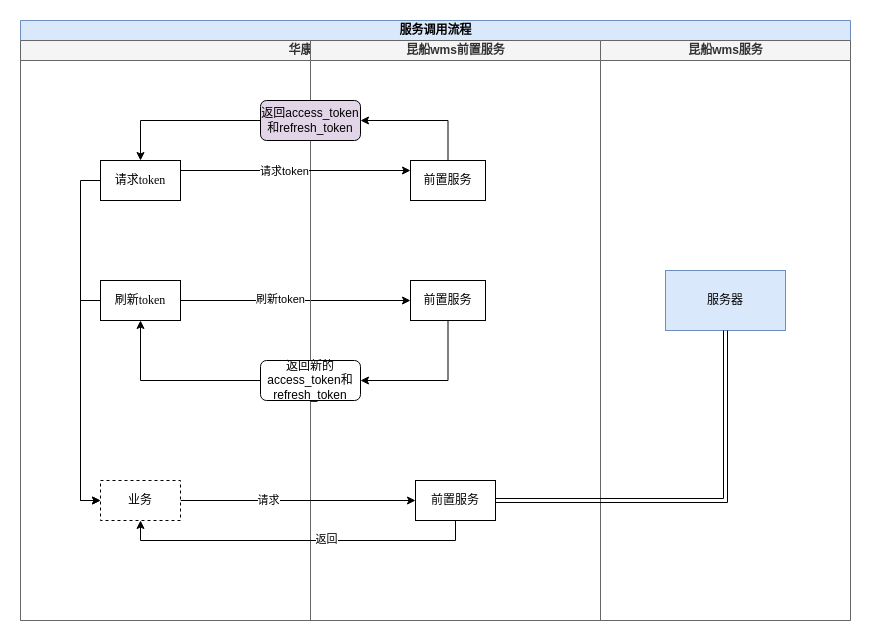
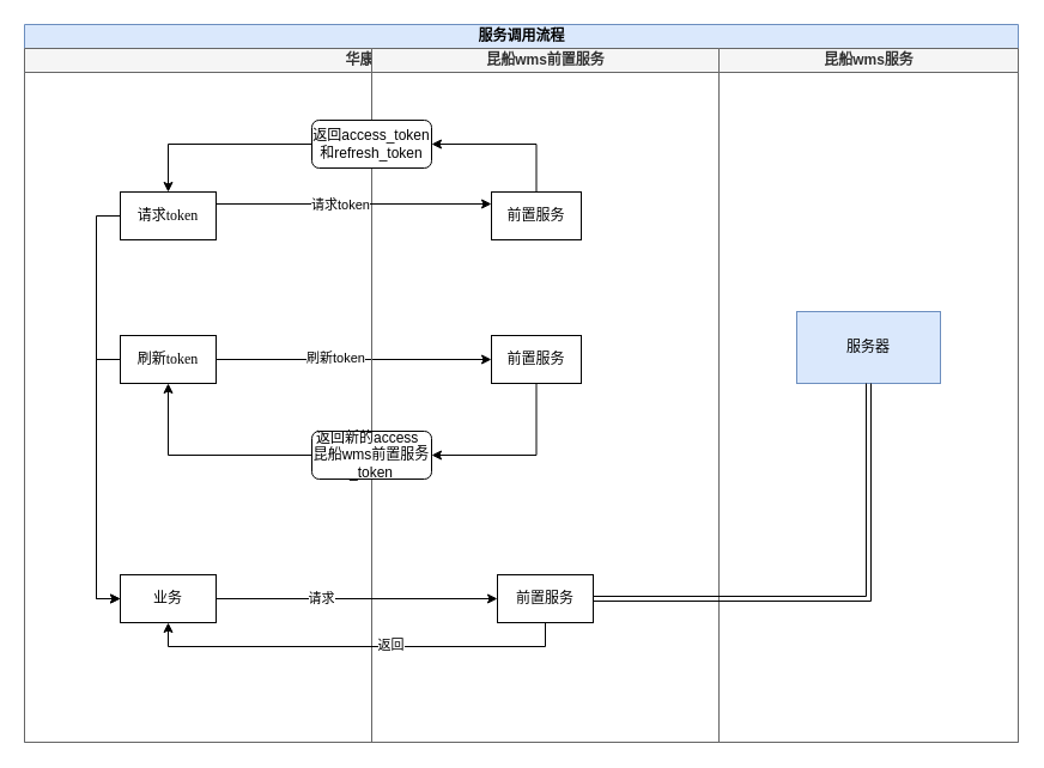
  <mxCell id="0" />
  <mxCell id="1" parent="0" />
  <mxCell id="2" value="服务调用流程" style="swimlane;html=1;childLayout=stackLayout;startSize=20;rounded=0;shadow=0;comic=0;labelBackgroundColor=none;strokeWidth=1;fontFamily=Verdana;fontSize=12;align=center;fillColor=#dae8fc;strokeColor=#6c8ebf;" parent="1" vertex="1"><mxGeometry x="20" y="20" width="830" height="600" as="geometry" /></mxCell>
  <mxCell id="3" value="华康BIP" style="swimlane;html=1;startSize=20;fillColor=#f5f5f5;fontColor=#333333;strokeColor=#666666;" parent="2" vertex="1"><mxGeometry y="20" width="580" height="580" as="geometry"><mxRectangle y="20" width="40" height="490" as="alternateBounds" /></mxGeometry></mxCell>
  <mxCell id="4" style="edgeStyle=orthogonalEdgeStyle;rounded=0;orthogonalLoop=1;jettySize=auto;html=1;exitX=1;exitY=1;exitDx=0;exitDy=0;entryX=0;entryY=0.75;entryDx=0;entryDy=0;" edge="1" parent="3"><mxGeometry relative="1" as="geometry"><mxPoint x="160" y="270" as="sourcePoint" /><mxPoint x="390" y="260" as="targetPoint" /><Array as="points"><mxPoint x="160" y="260" /></Array></mxGeometry></mxCell>
  <mxCell id="5" value="刷新token" style="edgeLabel;html=1;align=center;verticalAlign=middle;resizable=0;points=[];" vertex="1" connectable="0" parent="4"><mxGeometry x="-0.094" y="2" relative="1" as="geometry"><mxPoint as="offset" /></mxGeometry></mxCell>
  <mxCell id="6" style="edgeStyle=orthogonalEdgeStyle;rounded=0;orthogonalLoop=1;jettySize=auto;html=1;exitX=0;exitY=0.5;exitDx=0;exitDy=0;entryX=0;entryY=0.5;entryDx=0;entryDy=0;" edge="1" parent="3" source="7" target="24"><mxGeometry relative="1" as="geometry" /></mxCell>
  <mxCell id="7" value="请求token" style="rounded=0;whiteSpace=wrap;html=1;shadow=0;comic=0;labelBackgroundColor=none;strokeWidth=1;fontFamily=Verdana;fontSize=12;align=center;arcSize=50;" parent="3" vertex="1"><mxGeometry x="80" y="120" width="80" height="40" as="geometry" /></mxCell>
  <mxCell id="8" style="edgeStyle=orthogonalEdgeStyle;rounded=0;orthogonalLoop=1;jettySize=auto;html=1;exitX=0;exitY=0.5;exitDx=0;exitDy=0;entryX=0.5;entryY=0;entryDx=0;entryDy=0;" edge="1" parent="3" source="11" target="7"><mxGeometry relative="1" as="geometry" /></mxCell>
  <mxCell id="9" value="昆船wms前置服务" style="swimlane;html=1;startSize=20;fillColor=#f5f5f5;fontColor=#333333;strokeColor=#666666;" parent="3" vertex="1"><mxGeometry x="290" width="290" height="580" as="geometry" /></mxCell>
  <mxCell id="10" value="前置服务" style="rounded=0;whiteSpace=wrap;html=1;" vertex="1" parent="9"><mxGeometry x="100" y="120" width="75" height="40" as="geometry" /></mxCell>
- <mxCell id="11" value="返回access_token和refresh_token" style="rounded=1;whiteSpace=wrap;html=1;fillColor=#e1d5e7;" vertex="1" parent="9"><mxGeometry x="-50" y="60" width="100" height="40" as="geometry" /></mxCell>
+ <mxCell id="11" value="返回access_token和refresh_token" style="rounded=1;whiteSpace=wrap;html=1;" vertex="1" parent="9"><mxGeometry x="-50" y="60" width="100" height="40" as="geometry" /></mxCell>
  <mxCell id="12" style="edgeStyle=orthogonalEdgeStyle;rounded=0;orthogonalLoop=1;jettySize=auto;html=1;exitX=0.5;exitY=0;exitDx=0;exitDy=0;entryX=1;entryY=0.5;entryDx=0;entryDy=0;" edge="1" parent="9" source="10" target="11"><mxGeometry relative="1" as="geometry" /></mxCell>
  <mxCell id="13" style="edgeStyle=orthogonalEdgeStyle;rounded=0;orthogonalLoop=1;jettySize=auto;html=1;exitX=0.5;exitY=1;exitDx=0;exitDy=0;entryX=1;entryY=0.5;entryDx=0;entryDy=0;" edge="1" parent="9" source="14" target="15"><mxGeometry relative="1" as="geometry" /></mxCell>
  <mxCell id="14" value="前置服务" style="rounded=0;whiteSpace=wrap;html=1;" vertex="1" parent="9"><mxGeometry x="100" y="240" width="75" height="40" as="geometry" /></mxCell>
- <mxCell id="15" value="返回新的access_token和refresh_token" style="rounded=1;whiteSpace=wrap;html=1;" vertex="1" parent="9"><mxGeometry x="-50" y="320" width="100" height="40" as="geometry" /></mxCell>
+ <mxCell id="15" value="返回新的access_昆船wms前置服务_token" style="rounded=1;whiteSpace=wrap;html=1;" vertex="1" parent="9"><mxGeometry x="-50" y="320" width="100" height="40" as="geometry" /></mxCell>
  <mxCell id="16" value="前置服务" style="rounded=0;whiteSpace=wrap;html=1;" vertex="1" parent="9"><mxGeometry x="105" y="440" width="80" height="40" as="geometry" /></mxCell>
  <mxCell id="17" style="edgeStyle=orthogonalEdgeStyle;rounded=0;orthogonalLoop=1;jettySize=auto;html=1;exitX=1;exitY=0.5;exitDx=0;exitDy=0;entryX=0;entryY=0.5;entryDx=0;entryDy=0;" edge="1" parent="3"><mxGeometry relative="1" as="geometry"><mxPoint x="160" y="130" as="sourcePoint" /><mxPoint x="390" y="130" as="targetPoint" /></mxGeometry></mxCell>
  <mxCell id="18" value="请求token" style="edgeLabel;html=1;align=center;verticalAlign=middle;resizable=0;points=[];" vertex="1" connectable="0" parent="17"><mxGeometry x="-0.101" relative="1" as="geometry"><mxPoint as="offset" /></mxGeometry></mxCell>
  <mxCell id="19" style="edgeStyle=orthogonalEdgeStyle;rounded=0;orthogonalLoop=1;jettySize=auto;html=1;exitX=0;exitY=0.5;exitDx=0;exitDy=0;entryX=0;entryY=0.5;entryDx=0;entryDy=0;" edge="1" parent="3" source="20" target="24"><mxGeometry relative="1" as="geometry" /></mxCell>
  <mxCell id="20" value="刷新token" style="rounded=0;whiteSpace=wrap;html=1;shadow=0;comic=0;labelBackgroundColor=none;strokeWidth=1;fontFamily=Verdana;fontSize=12;align=center;arcSize=50;" vertex="1" parent="3"><mxGeometry x="80" y="240" width="80" height="40" as="geometry" /></mxCell>
  <mxCell id="21" style="edgeStyle=orthogonalEdgeStyle;rounded=0;orthogonalLoop=1;jettySize=auto;html=1;exitX=0;exitY=0.5;exitDx=0;exitDy=0;entryX=0.5;entryY=1;entryDx=0;entryDy=0;" edge="1" parent="3" source="15" target="20"><mxGeometry relative="1" as="geometry" /></mxCell>
  <mxCell id="22" style="edgeStyle=orthogonalEdgeStyle;rounded=0;orthogonalLoop=1;jettySize=auto;html=1;exitX=1;exitY=0.5;exitDx=0;exitDy=0;entryX=0;entryY=0.5;entryDx=0;entryDy=0;" edge="1" parent="3" source="24" target="16"><mxGeometry relative="1" as="geometry" /></mxCell>
  <mxCell id="23" value="请求" style="edgeLabel;html=1;align=center;verticalAlign=middle;resizable=0;points=[];" vertex="1" connectable="0" parent="22"><mxGeometry x="-0.26" y="1" relative="1" as="geometry"><mxPoint as="offset" /></mxGeometry></mxCell>
- <mxCell id="24" value="业务" style="rounded=0;whiteSpace=wrap;html=1;shadow=0;comic=0;labelBackgroundColor=none;strokeWidth=1;fontFamily=Verdana;fontSize=12;align=center;arcSize=50;dashed=1;" vertex="1" parent="3"><mxGeometry x="80" y="440" width="80" height="40" as="geometry" /></mxCell>
+ <mxCell id="24" value="业务" style="rounded=0;whiteSpace=wrap;html=1;shadow=0;comic=0;labelBackgroundColor=none;strokeWidth=1;fontFamily=Verdana;fontSize=12;align=center;arcSize=50;" vertex="1" parent="3"><mxGeometry x="80" y="440" width="80" height="40" as="geometry" /></mxCell>
  <mxCell id="25" style="edgeStyle=orthogonalEdgeStyle;rounded=0;orthogonalLoop=1;jettySize=auto;html=1;exitX=0.5;exitY=1;exitDx=0;exitDy=0;entryX=0.5;entryY=1;entryDx=0;entryDy=0;" edge="1" parent="3" source="16" target="24"><mxGeometry relative="1" as="geometry" /></mxCell>
  <mxCell id="26" value="返回" style="edgeLabel;html=1;align=center;verticalAlign=middle;resizable=0;points=[];" vertex="1" connectable="0" parent="25"><mxGeometry x="-0.157" y="-2" relative="1" as="geometry"><mxPoint as="offset" /></mxGeometry></mxCell>
  <mxCell id="27" value="昆船wms服务" style="swimlane;html=1;startSize=20;fillColor=#f5f5f5;fontColor=#333333;strokeColor=#666666;" parent="1" vertex="1"><mxGeometry x="600" y="40" width="250" height="580" as="geometry" /></mxCell>
- <mxCell id="28" value="服务器" style="rounded=0;whiteSpace=wrap;html=1;fillColor=#dae8fc;strokeColor=#6c8ebf;" vertex="1" parent="27"><mxGeometry x="65" y="230" width="120" height="60" as="geometry" /></mxCell>
+ <mxCell id="28" value="服务器" style="rounded=0;whiteSpace=wrap;html=1;fillColor=#dae8fc;strokeColor=#6c8ebf;" vertex="1" parent="27"><mxGeometry x="65" y="220" width="120" height="60" as="geometry" /></mxCell>
  <mxCell id="29" style="rounded=0;orthogonalLoop=1;jettySize=auto;html=1;exitX=0.5;exitY=1;exitDx=0;exitDy=0;entryX=1;entryY=0.5;entryDx=0;entryDy=0;edgeStyle=orthogonalEdgeStyle;shape=link;" edge="1" parent="1" source="28" target="16"><mxGeometry relative="1" as="geometry" /></mxCell>
